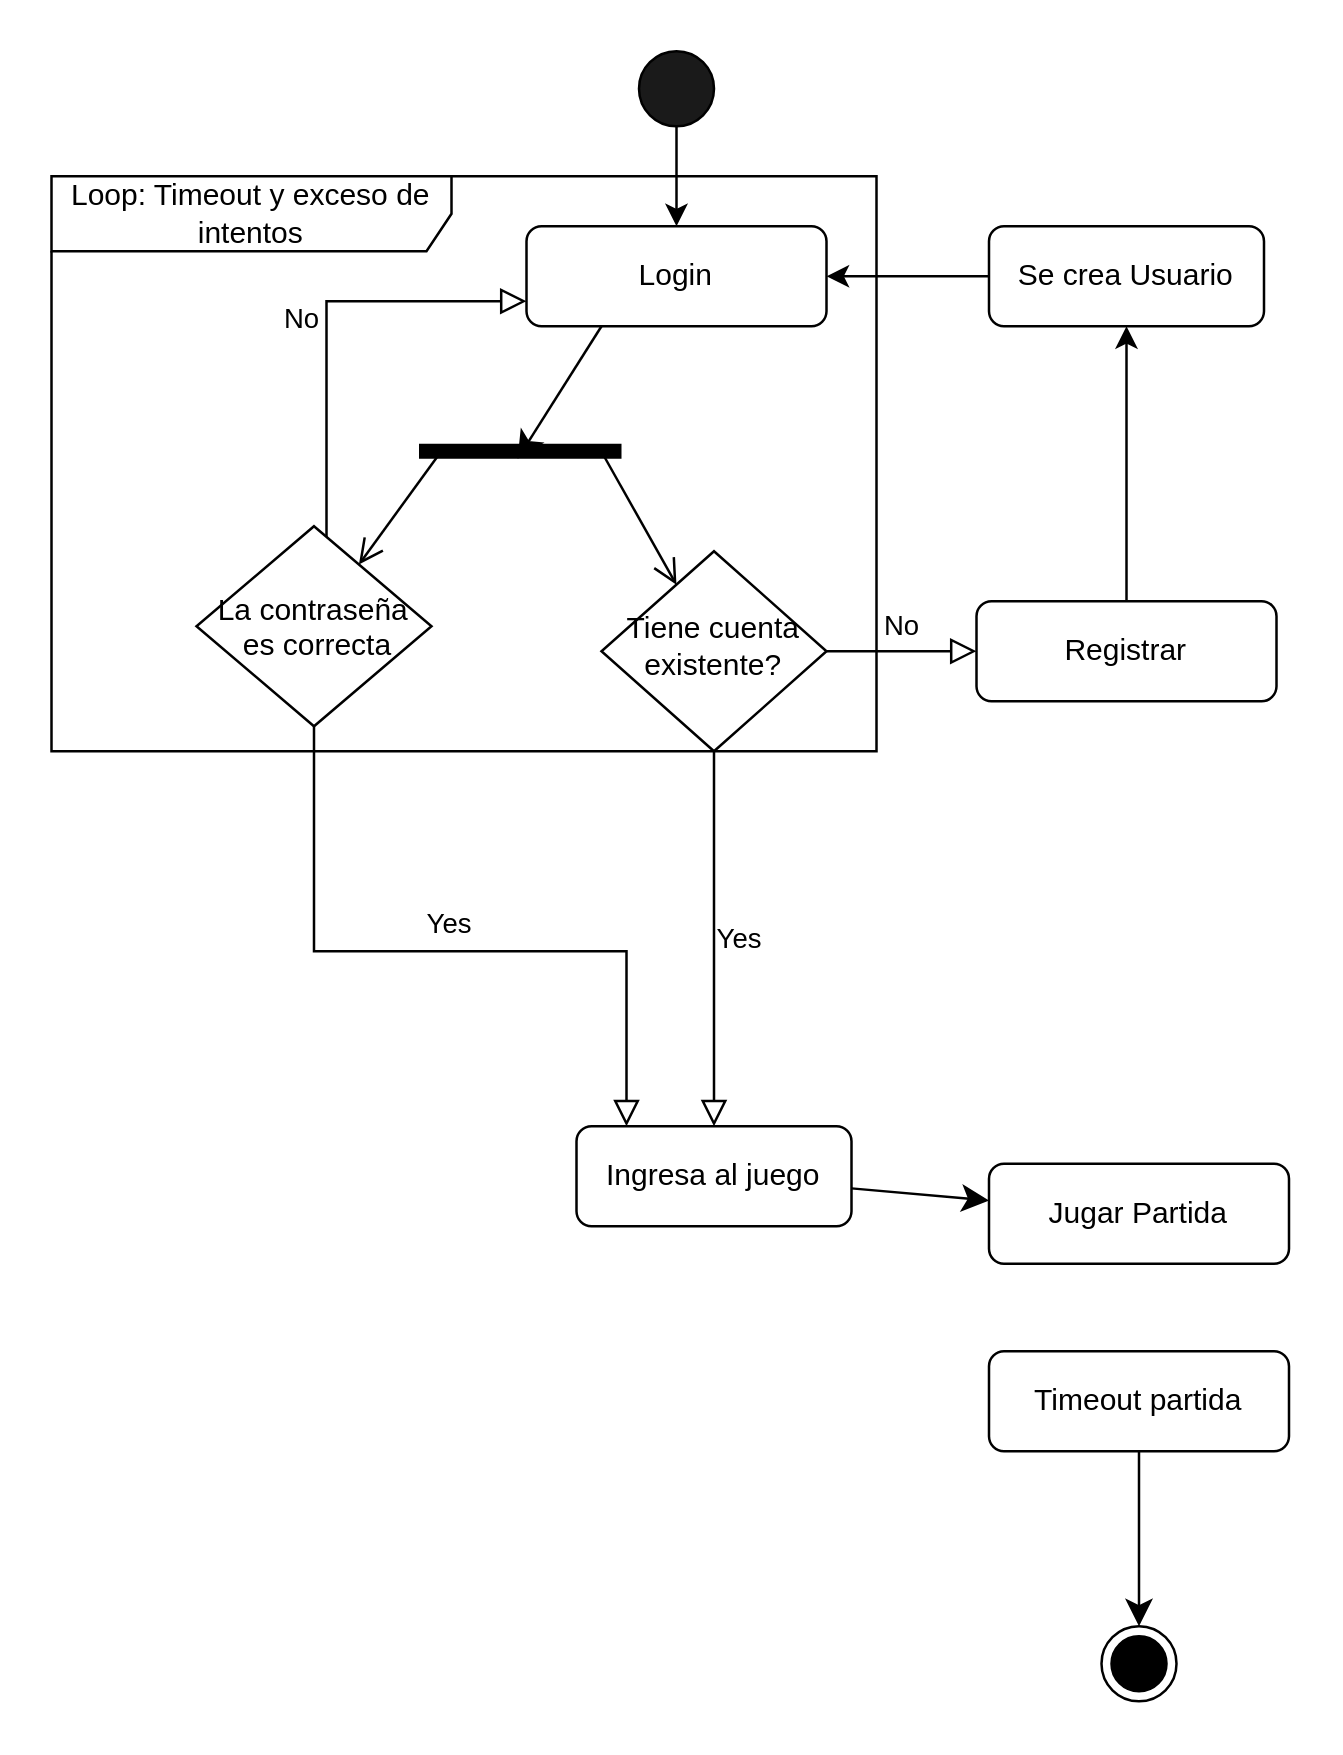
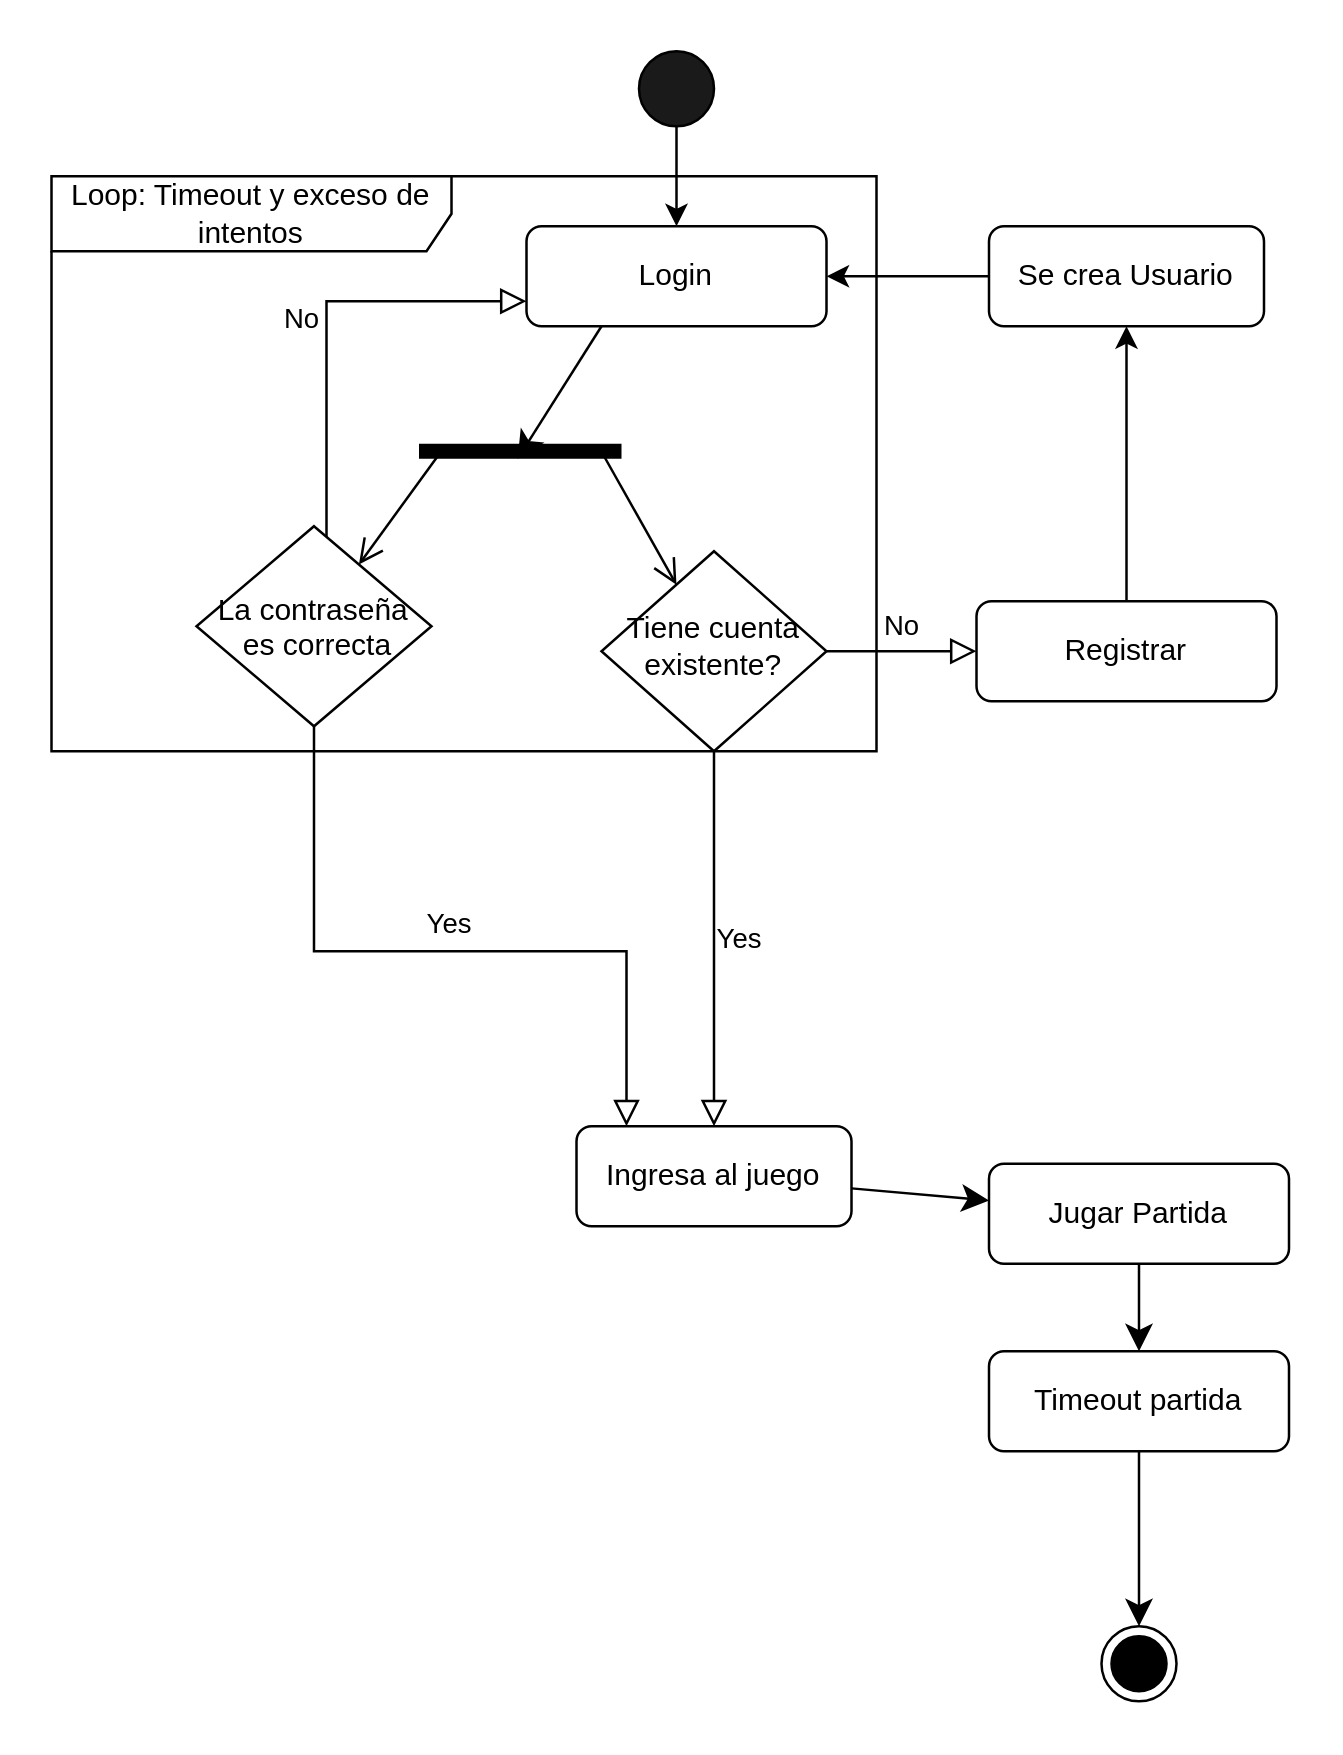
  <mxCell id="0" />
  <mxCell id="1" parent="0" />
  <mxCell id="2" value="Login" style="rounded=1;whiteSpace=wrap;html=1;fontSize=12;glass=0;strokeWidth=1;shadow=0;direction=east;flipV=1;flipH=1;labelBackgroundColor=none;" parent="1" vertex="1"><mxGeometry x="210" y="90" width="120" height="40" as="geometry" /></mxCell>
  <mxCell id="3" style="edgeStyle=orthogonalEdgeStyle;rounded=0;orthogonalLoop=1;jettySize=auto;html=1;exitX=0.5;exitY=0;exitDx=0;exitDy=0;" parent="1" source="17" target="7" edge="1"><mxGeometry relative="1" as="geometry" /></mxCell>
  <mxCell id="4" value="" style="verticalLabelPosition=bottom;verticalAlign=top;html=1;shape=mxgraph.flowchart.on-page_reference;fillColor=#1A1A1A;" parent="1" vertex="1"><mxGeometry x="255" y="20" width="30" height="30" as="geometry" /></mxCell>
  <mxCell id="5" value="" style="endArrow=classic;html=1;rounded=0;" parent="1" source="4" target="2" edge="1"><mxGeometry width="50" height="50" relative="1" as="geometry"><mxPoint x="440" y="390" as="sourcePoint" /><mxPoint x="490" y="340" as="targetPoint" /></mxGeometry></mxCell>
  <mxCell id="6" style="edgeStyle=orthogonalEdgeStyle;rounded=0;orthogonalLoop=1;jettySize=auto;html=1;exitX=0;exitY=0.5;exitDx=0;exitDy=0;" parent="1" source="7" target="2" edge="1"><mxGeometry relative="1" as="geometry" /></mxCell>
  <mxCell id="7" value="Se crea Usuario" style="rounded=1;whiteSpace=wrap;html=1;" parent="1" vertex="1"><mxGeometry x="395" y="90" width="110" height="40" as="geometry" /></mxCell>
  <mxCell id="8" value="Loop: Timeout y exceso de intentos" style="shape=umlFrame;whiteSpace=wrap;html=1;pointerEvents=0;recursiveResize=0;container=1;collapsible=0;width=160;" parent="1" vertex="1"><mxGeometry x="20" y="70" width="330" height="230" as="geometry" /></mxCell>
  <mxCell id="9" value="" style="html=1;points=[];perimeter=orthogonalPerimeter;fillColor=strokeColor;rotation=90;" vertex="1" parent="8"><mxGeometry x="185" y="70" width="5" height="80" as="geometry" /></mxCell>
  <mxCell id="10" value="La contraseña&#10; es correcta" style="rhombus;" vertex="1" parent="8"><mxGeometry x="58" y="140" width="94" height="80" as="geometry" /></mxCell>
  <mxCell id="11" value="" style="endArrow=open;startArrow=none;endFill=0;startFill=0;endSize=8;html=1;verticalAlign=bottom;labelBackgroundColor=none;strokeWidth=1;rounded=0;fontSize=12;curved=1;exitX=0.9;exitY=0.913;exitDx=0;exitDy=0;exitPerimeter=0;" edge="1" parent="8" source="9" target="10"><mxGeometry width="160" relative="1" as="geometry"><mxPoint x="296" y="380" as="sourcePoint" /><mxPoint x="456" y="380" as="targetPoint" /></mxGeometry></mxCell>
  <mxCell id="12" style="edgeStyle=none;curved=1;rounded=0;orthogonalLoop=1;jettySize=auto;html=1;exitX=0.25;exitY=1;exitDx=0;exitDy=0;fontSize=12;startSize=8;endSize=8;entryX=1.1;entryY=0.513;entryDx=0;entryDy=0;entryPerimeter=0;" edge="1" parent="1" source="2" target="9"><mxGeometry relative="1" as="geometry"><mxPoint x="510" y="140" as="targetPoint" /></mxGeometry></mxCell>
  <mxCell id="13" value="&lt;div&gt;Tiene cuenta&lt;/div&gt;&lt;div&gt;existente?&lt;br&gt;&lt;/div&gt;" style="rhombus;whiteSpace=wrap;html=1;shadow=0;fontFamily=Helvetica;fontSize=12;align=center;strokeWidth=1;spacing=6;spacingTop=-4;direction=east;flipV=1;flipH=1;labelBackgroundColor=none;" parent="1" vertex="1"><mxGeometry x="240" y="220" width="90" height="80" as="geometry" /></mxCell>
  <mxCell id="14" value="Yes" style="rounded=0;html=1;jettySize=auto;orthogonalLoop=1;fontSize=11;endArrow=block;endFill=0;endSize=8;strokeWidth=1;shadow=0;labelBackgroundColor=none;edgeStyle=orthogonalEdgeStyle;fontColor=default;entryX=0.5;entryY=0;entryDx=0;entryDy=0;" parent="1" source="13" target="21" edge="1"><mxGeometry x="0.012" y="10" relative="1" as="geometry"><mxPoint y="-1" as="offset" /><mxPoint x="269" y="350" as="targetPoint" /></mxGeometry></mxCell>
  <mxCell id="15" value="No" style="edgeStyle=orthogonalEdgeStyle;rounded=0;html=1;jettySize=auto;orthogonalLoop=1;fontSize=11;endArrow=block;endFill=0;endSize=8;strokeWidth=1;shadow=0;labelBackgroundColor=none;fontColor=default;" parent="1" source="13" target="17" edge="1"><mxGeometry y="10" relative="1" as="geometry"><mxPoint as="offset" /></mxGeometry></mxCell>
  <mxCell id="16" value="" style="endArrow=open;startArrow=none;endFill=0;startFill=0;endSize=8;html=1;verticalAlign=bottom;labelBackgroundColor=none;strokeWidth=1;rounded=0;fontSize=12;curved=1;exitX=0.9;exitY=0.081;exitDx=0;exitDy=0;exitPerimeter=0;" edge="1" parent="1" source="9" target="13"><mxGeometry width="160" relative="1" as="geometry"><mxPoint x="290" y="450" as="sourcePoint" /><mxPoint x="450" y="450" as="targetPoint" /></mxGeometry></mxCell>
  <mxCell id="17" value="Registrar" style="rounded=1;whiteSpace=wrap;html=1;fontSize=12;glass=0;strokeWidth=1;shadow=0;direction=east;flipV=1;flipH=1;labelBackgroundColor=none;" parent="1" vertex="1"><mxGeometry x="390" y="240" width="120" height="40" as="geometry" /></mxCell>
+ <mxCell id="18" value="" style="edgeStyle=none;curved=1;rounded=0;orthogonalLoop=1;jettySize=auto;html=1;fontSize=12;startSize=8;endSize=8;" edge="1" parent="1" source="19" target="24"><mxGeometry relative="1" as="geometry" /></mxCell>
  <mxCell id="19" value="Jugar Partida" style="rounded=1;whiteSpace=wrap;html=1;fontSize=12;glass=0;strokeWidth=1;shadow=0;direction=east;flipV=1;flipH=1;labelBackgroundColor=none;" parent="1" vertex="1"><mxGeometry x="395" y="465" width="120" height="40" as="geometry" /></mxCell>
  <mxCell id="20" value="" style="edgeStyle=none;curved=1;rounded=0;orthogonalLoop=1;jettySize=auto;html=1;fontSize=12;startSize=8;endSize=8;" edge="1" parent="1" source="21" target="19"><mxGeometry relative="1" as="geometry" /></mxCell>
  <mxCell id="21" value="Ingresa al juego" style="rounded=1;whiteSpace=wrap;html=1;" parent="1" vertex="1"><mxGeometry x="230" y="450" width="110" height="40" as="geometry" /></mxCell>
  <mxCell id="22" value="" style="ellipse;html=1;shape=endState;fillColor=strokeColor;" vertex="1" parent="1"><mxGeometry x="440" y="650" width="30" height="30" as="geometry" /></mxCell>
  <mxCell id="23" value="" style="edgeStyle=none;curved=1;rounded=0;orthogonalLoop=1;jettySize=auto;html=1;fontSize=12;startSize=8;endSize=8;" edge="1" parent="1" source="24" target="22"><mxGeometry relative="1" as="geometry"><mxPoint x="455" y="635" as="targetPoint" /></mxGeometry></mxCell>
  <mxCell id="24" value="Timeout partida" style="rounded=1;whiteSpace=wrap;html=1;fontSize=12;glass=0;strokeWidth=1;shadow=0;direction=east;flipV=1;flipH=1;labelBackgroundColor=none;" vertex="1" parent="1"><mxGeometry x="395" y="540" width="120" height="40" as="geometry" /></mxCell>
  <mxCell id="25" value="Yes" style="rounded=0;html=1;jettySize=auto;orthogonalLoop=1;fontSize=11;endArrow=block;endFill=0;endSize=8;strokeWidth=1;shadow=0;labelBackgroundColor=none;edgeStyle=orthogonalEdgeStyle;fontColor=default;exitX=0.5;exitY=1;exitDx=0;exitDy=0;" edge="1" parent="1" source="10" target="21"><mxGeometry x="0.012" y="10" relative="1" as="geometry"><mxPoint y="-1" as="offset" /><mxPoint x="295" y="460" as="targetPoint" /><mxPoint x="120" y="350" as="sourcePoint" /><Array as="points"><mxPoint x="125" y="380" /><mxPoint x="250" y="380" /></Array></mxGeometry></mxCell>
  <mxCell id="26" value="No" style="edgeStyle=orthogonalEdgeStyle;rounded=0;html=1;jettySize=auto;orthogonalLoop=1;fontSize=11;endArrow=block;endFill=0;endSize=8;strokeWidth=1;shadow=0;labelBackgroundColor=none;fontColor=default;" edge="1" parent="1" source="10" target="2"><mxGeometry y="10" relative="1" as="geometry"><mxPoint as="offset" /><mxPoint x="340" y="270" as="sourcePoint" /><mxPoint x="400" y="270" as="targetPoint" /><Array as="points"><mxPoint x="130" y="120" /></Array></mxGeometry></mxCell>
